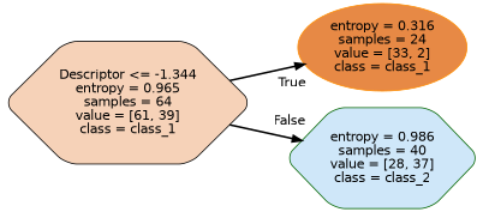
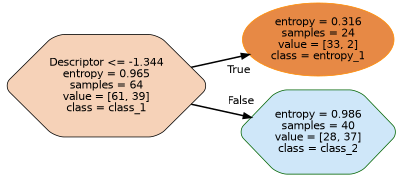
  digraph {
    rankdir=LR
    node [fontname=helvetica shape=hexagon style="filled, rounded"]
    edge [fontname=helvetica labeldistance=2.5 style=bold]
    n1 [color=black fillcolor="#f6d2b8" label="Descriptor <= -1.344\nentropy = 0.965\nsamples = 64\nvalue = [61, 39]\nclass = class_1"]
-   n2 [color=darkorange fillcolor="#e78945" label="entropy = 0.316\nsamples = 24\nvalue = [33, 2]\nclass = class_1" shape=ellipse]
+   n2 [color=darkorange fillcolor="#e78945" label="entropy = 0.316\nsamples = 24\nvalue = [33, 2]\nclass = entropy_1" shape=ellipse]
    n3 [color=darkgreen fillcolor="#cfe7f9" label="entropy = 0.986\nsamples = 40\nvalue = [28, 37]\nclass = class_2"]
    n1 -> n2 [headlabel=True labelangle=45]
    n1 -> n3 [headlabel=False labelangle=-45]
  }
